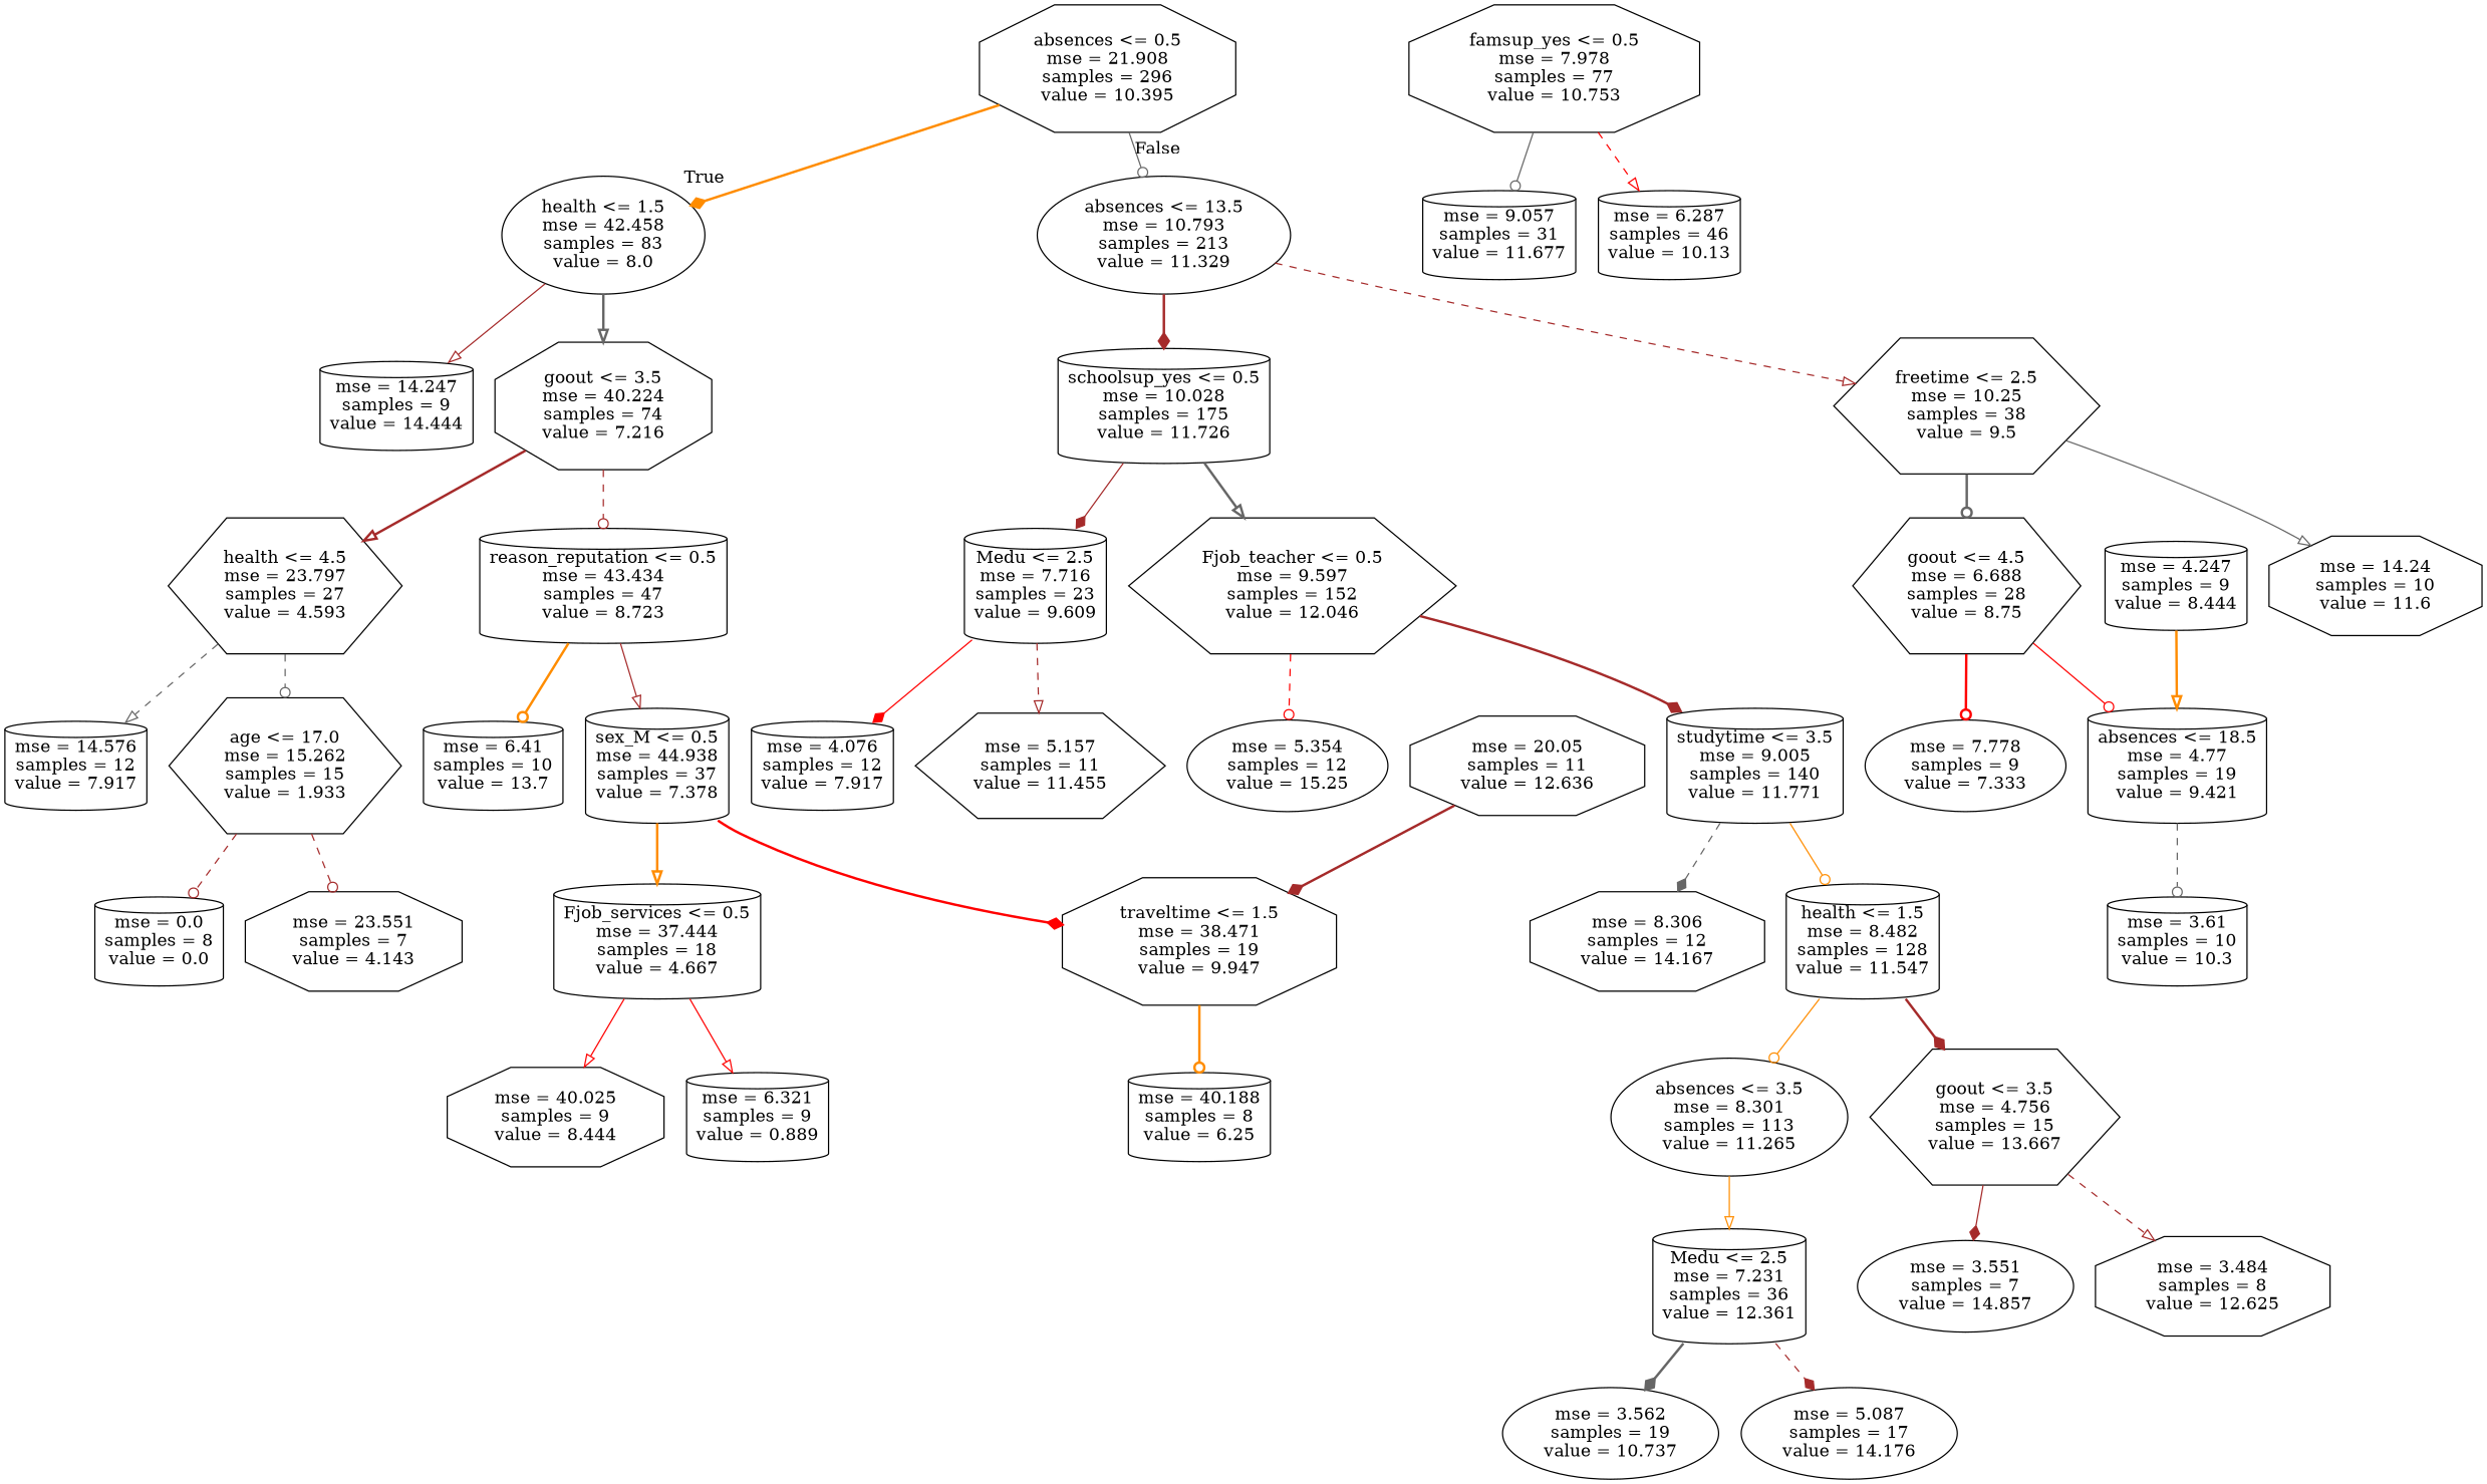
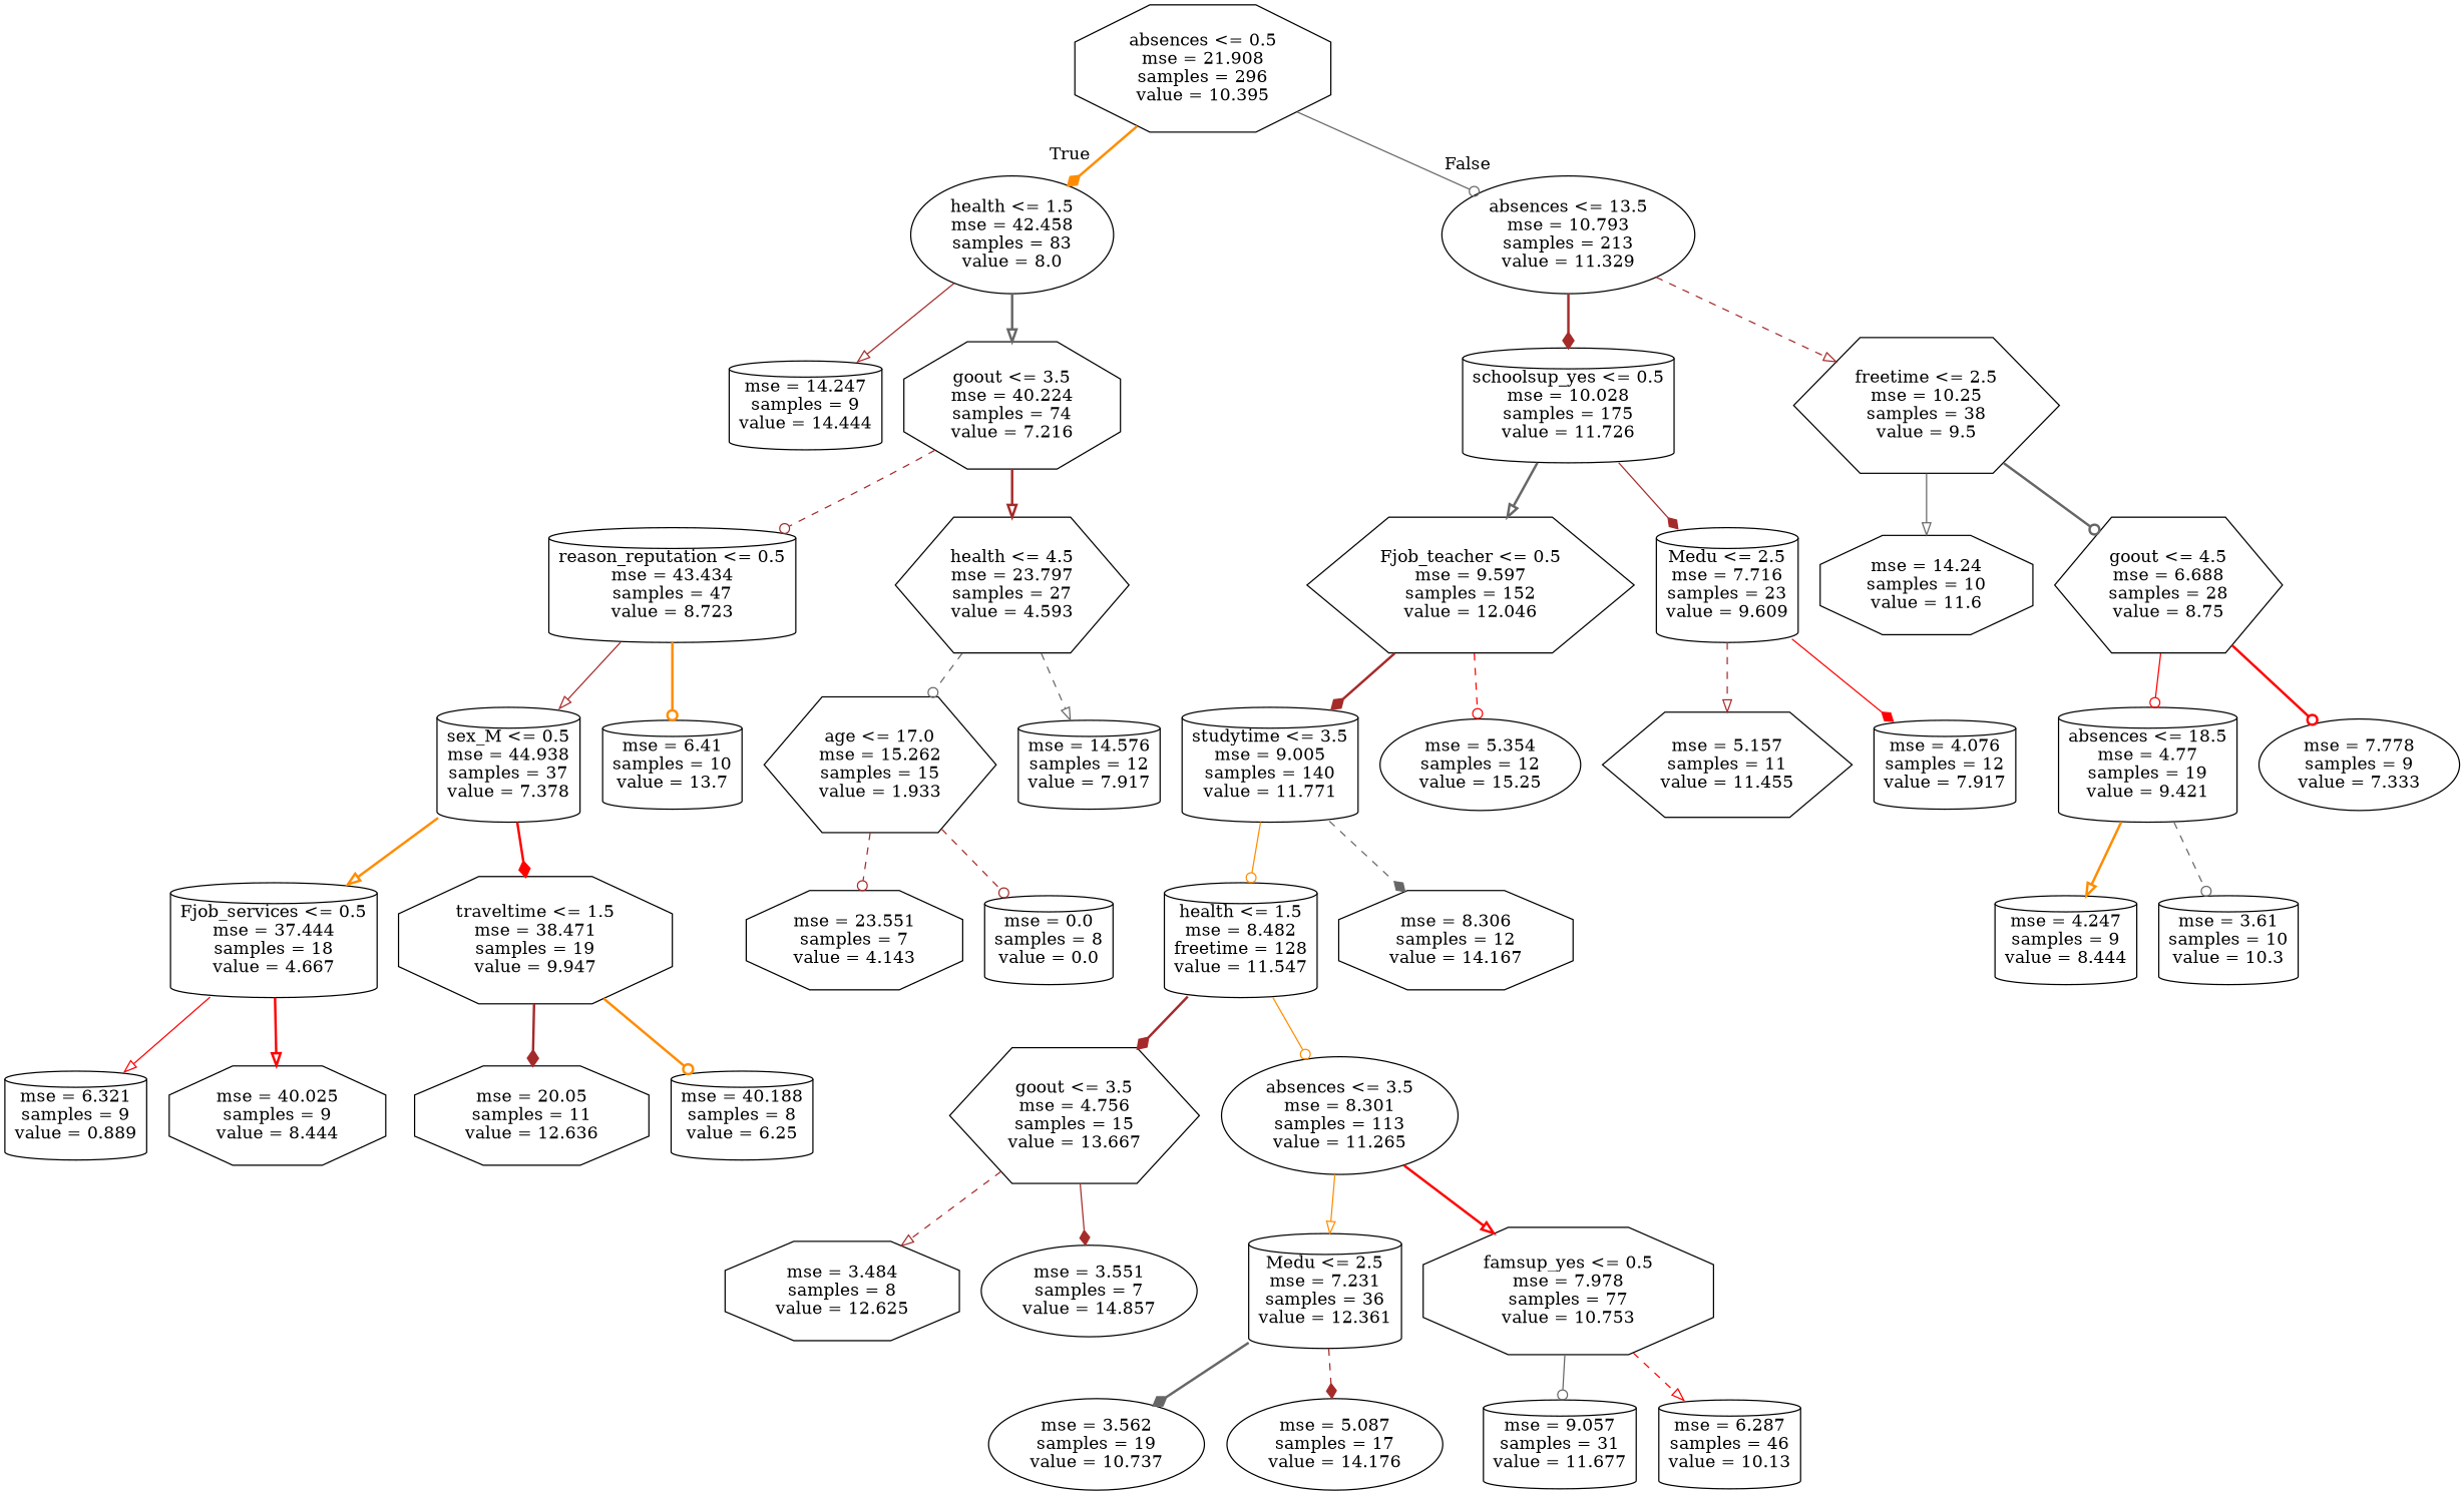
  digraph {
    node [shape=cylinder]
    edge [arrowhead=onormal color=brown style=bold]
    n1 [label="absences <= 0.5\nmse = 21.908\nsamples = 296\nvalue = 10.395" shape=octagon]
    n2 [label="health <= 1.5\nmse = 42.458\nsamples = 83\nvalue = 8.0" shape=ellipse]
    n3 [label="absences <= 13.5\nmse = 10.793\nsamples = 213\nvalue = 11.329" shape=ellipse]
    n4 [label="mse = 14.247\nsamples = 9\nvalue = 14.444"]
    n5 [label="goout <= 3.5\nmse = 40.224\nsamples = 74\nvalue = 7.216" shape=octagon]
    n6 [label="schoolsup_yes <= 0.5\nmse = 10.028\nsamples = 175\nvalue = 11.726"]
    n7 [label="freetime <= 2.5\nmse = 10.25\nsamples = 38\nvalue = 9.5" shape=hexagon]
    n8 [label="reason_reputation <= 0.5\nmse = 43.434\nsamples = 47\nvalue = 8.723"]
    n9 [label="health <= 4.5\nmse = 23.797\nsamples = 27\nvalue = 4.593" shape=hexagon]
    n10 [label="sex_M <= 0.5\nmse = 44.938\nsamples = 37\nvalue = 7.378"]
    n11 [label="mse = 6.41\nsamples = 10\nvalue = 13.7"]
    n12 [label="age <= 17.0\nmse = 15.262\nsamples = 15\nvalue = 1.933" shape=hexagon]
    n13 [label="mse = 14.576\nsamples = 12\nvalue = 7.917"]
    n14 [label="Fjob_services <= 0.5\nmse = 37.444\nsamples = 18\nvalue = 4.667"]
    n15 [label="traveltime <= 1.5\nmse = 38.471\nsamples = 19\nvalue = 9.947" shape=octagon]
    n16 [label="mse = 6.321\nsamples = 9\nvalue = 0.889"]
    n17 [label="mse = 40.025\nsamples = 9\nvalue = 8.444" shape=octagon]
    n18 [label="mse = 20.05\nsamples = 11\nvalue = 12.636" shape=octagon]
    n19 [label="mse = 40.188\nsamples = 8\nvalue = 6.25"]
    n20 [label="mse = 23.551\nsamples = 7\nvalue = 4.143" shape=octagon]
    n21 [label="mse = 0.0\nsamples = 8\nvalue = 0.0"]
    n22 [label="Fjob_teacher <= 0.5\nmse = 9.597\nsamples = 152\nvalue = 12.046" shape=hexagon]
    n23 [label="Medu <= 2.5\nmse = 7.716\nsamples = 23\nvalue = 9.609"]
    n24 [label="mse = 14.24\nsamples = 10\nvalue = 11.6" shape=octagon]
    n25 [label="goout <= 4.5\nmse = 6.688\nsamples = 28\nvalue = 8.75" shape=hexagon]
    n26 [label="studytime <= 3.5\nmse = 9.005\nsamples = 140\nvalue = 11.771"]
    n27 [label="mse = 5.354\nsamples = 12\nvalue = 15.25" shape=ellipse]
    n28 [label="mse = 5.157\nsamples = 11\nvalue = 11.455" shape=hexagon]
    n29 [label="mse = 4.076\nsamples = 12\nvalue = 7.917"]
-   n30 [label="health <= 1.5\nmse = 8.482\nsamples = 128\nvalue = 11.547"]
+   n30 [label="health <= 1.5\nmse = 8.482\nfreetime = 128\nvalue = 11.547"]
    n31 [label="mse = 8.306\nsamples = 12\nvalue = 14.167" shape=octagon]
    n32 [label="goout <= 3.5\nmse = 4.756\nsamples = 15\nvalue = 13.667" shape=hexagon]
    n33 [label="absences <= 3.5\nmse = 8.301\nsamples = 113\nvalue = 11.265" shape=ellipse]
    n34 [label="mse = 3.484\nsamples = 8\nvalue = 12.625" shape=octagon]
    n35 [label="mse = 3.551\nsamples = 7\nvalue = 14.857" shape=ellipse]
    n36 [label="Medu <= 2.5\nmse = 7.231\nsamples = 36\nvalue = 12.361"]
    n37 [label="famsup_yes <= 0.5\nmse = 7.978\nsamples = 77\nvalue = 10.753" shape=octagon]
    n38 [label="mse = 3.562\nsamples = 19\nvalue = 10.737" shape=ellipse]
    n39 [label="mse = 5.087\nsamples = 17\nvalue = 14.176" shape=ellipse]
    n40 [label="mse = 9.057\nsamples = 31\nvalue = 11.677"]
    n41 [label="mse = 6.287\nsamples = 46\nvalue = 10.13"]
    n42 [label="absences <= 18.5\nmse = 4.77\nsamples = 19\nvalue = 9.421"]
    n43 [label="mse = 7.778\nsamples = 9\nvalue = 7.333" shape=ellipse]
    n44 [label="mse = 4.247\nsamples = 9\nvalue = 8.444"]
    n45 [label="mse = 3.61\nsamples = 10\nvalue = 10.3"]
    n1 -> n2 [arrowhead=diamond color=darkorange headlabel=True labelangle=45 labeldistance=2.5]
    n1 -> n3 [arrowhead=odot color=gray40 headlabel=False labelangle=-45 labeldistance=2.5 style=solid]
    n2 -> n4 [style=solid]
    n2 -> n5 [color=gray40]
    n3 -> n6 [arrowhead=diamond]
    n3 -> n7 [style=dashed]
    n5 -> n8 [arrowhead=odot style=dashed]
    n5 -> n9
    n6 -> n22 [color=gray40]
    n6 -> n23 [arrowhead=diamond style=solid]
    n7 -> n24 [color=gray40 style=solid]
    n7 -> n25 [arrowhead=odot color=gray40]
    n8 -> n10 [style=solid]
    n8 -> n11 [arrowhead=odot color=darkorange]
    n9 -> n12 [arrowhead=odot color=gray40 style=dashed]
    n9 -> n13 [color=gray40 style=dashed]
    n10 -> n14 [color=darkorange]
    n10 -> n15 [arrowhead=diamond color=red]
    n12 -> n20 [arrowhead=odot style=dashed]
    n12 -> n21 [arrowhead=odot style=dashed]
    n14 -> n16 [color=red style=solid]
-   n14 -> n17 [color=red style=solid]
-   n18 -> n15 [arrowhead=diamond]
+   n14 -> n17 [color=red]
+   n15 -> n18 [arrowhead=diamond]
    n15 -> n19 [arrowhead=odot color=darkorange]
    n22 -> n26 [arrowhead=diamond]
    n22 -> n27 [arrowhead=odot color=red style=dashed]
    n23 -> n28 [style=dashed]
    n23 -> n29 [arrowhead=diamond color=red style=solid]
    n25 -> n42 [arrowhead=odot color=red style=solid]
    n25 -> n43 [arrowhead=odot color=red]
    n26 -> n30 [arrowhead=odot color=darkorange style=solid]
    n26 -> n31 [arrowhead=diamond color=gray40 style=dashed]
    n30 -> n32 [arrowhead=diamond]
    n30 -> n33 [arrowhead=odot color=darkorange style=solid]
    n32 -> n34 [style=dashed]
    n32 -> n35 [arrowhead=diamond style=solid]
    n33 -> n36 [color=darkorange style=solid]
+   n33 -> n37 [color=red]
    n36 -> n38 [arrowhead=diamond color=gray40]
    n36 -> n39 [arrowhead=diamond style=dashed]
    n37 -> n40 [arrowhead=odot color=gray40 style=solid]
    n37 -> n41 [color=red style=dashed]
-   n44 -> n42 [color=darkorange]
+   n42 -> n44 [color=darkorange]
    n42 -> n45 [arrowhead=odot color=gray40 style=dashed]
  }
